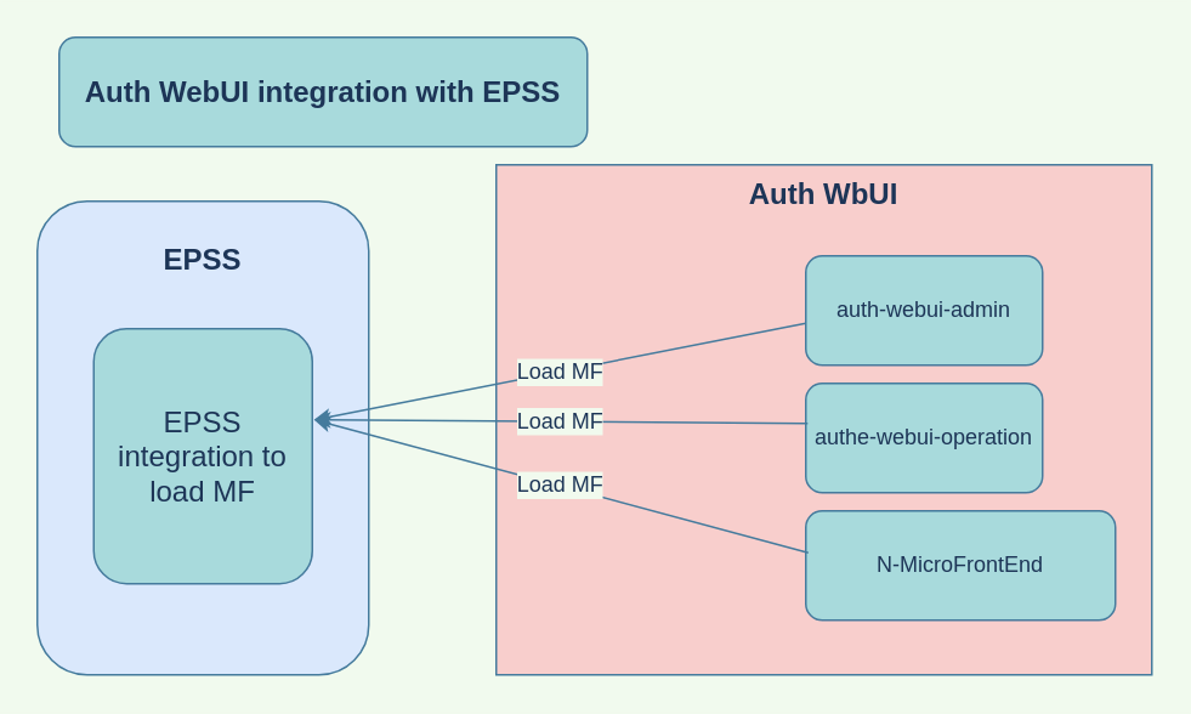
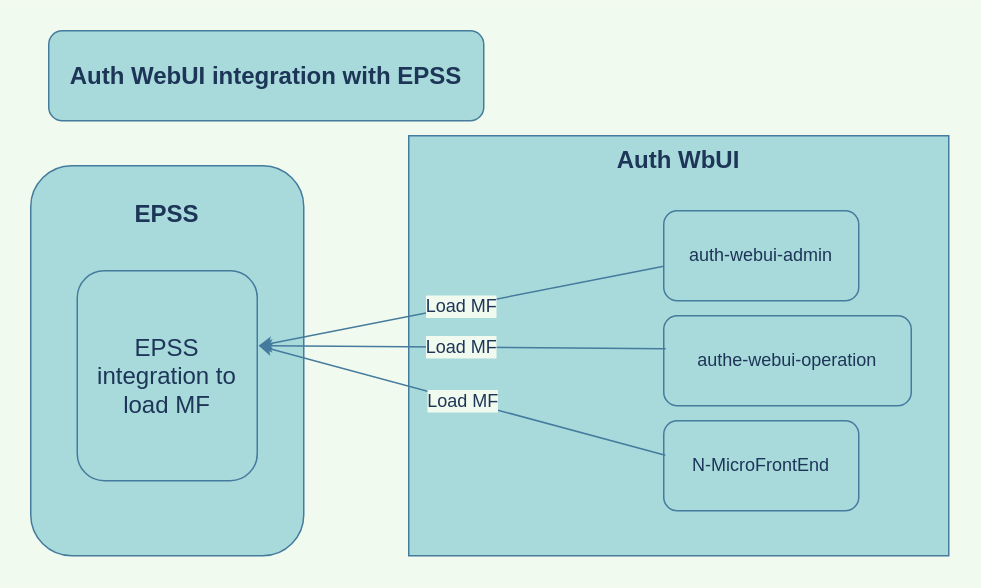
  <mxCell id="0" />
  <mxCell id="1" parent="0" />
  <mxCell id="2" value="Auth WebUI integration with EPSS" style="rounded=1;whiteSpace=wrap;html=1;fontSize=16;fontStyle=1;fillColor=#A8DADC;strokeColor=#457B9D;fontColor=#1D3557;" parent="1" vertex="1"><mxGeometry x="32" y="20" width="290" height="60" as="geometry" /></mxCell>
- <mxCell id="3" value="&lt;p style=&quot;line-height: 120%&quot;&gt;EPSS&lt;/p&gt;" style="rounded=1;whiteSpace=wrap;html=1;fontSize=16;align=center;verticalAlign=top;fontStyle=1;fillColor=#dae8fc;strokeColor=#457B9D;fontColor=#1D3557;" parent="1" vertex="1"><mxGeometry x="20" y="110" width="182" height="260" as="geometry" /></mxCell>
- <mxCell id="4" value="Auth WbUI" style="rounded=1;whiteSpace=wrap;html=1;fontSize=16;arcSize=0;verticalAlign=top;fontStyle=1;fillColor=#f8cecc;strokeColor=#457B9D;fontColor=#1D3557;" parent="1" vertex="1"><mxGeometry x="272" y="90" width="360" height="280" as="geometry" /></mxCell>
+ <mxCell id="3" value="&lt;p style=&quot;line-height: 120%&quot;&gt;EPSS&lt;/p&gt;" style="rounded=1;whiteSpace=wrap;html=1;fontSize=16;align=center;verticalAlign=top;fontStyle=1;fillColor=#A8DADC;strokeColor=#457B9D;fontColor=#1D3557;" parent="1" vertex="1"><mxGeometry x="20" y="110" width="182" height="260" as="geometry" /></mxCell>
+ <mxCell id="4" value="Auth WbUI" style="rounded=1;whiteSpace=wrap;html=1;fontSize=16;arcSize=0;verticalAlign=top;fontStyle=1;fillColor=#A8DADC;strokeColor=#457B9D;fontColor=#1D3557;" parent="1" vertex="1"><mxGeometry x="272" y="90" width="360" height="280" as="geometry" /></mxCell>
  <mxCell id="5" value="EPSS integration to load MF" style="rounded=1;whiteSpace=wrap;html=1;verticalAlign=middle;fontSize=16;fillColor=#A8DADC;strokeColor=#457B9D;fontColor=#1D3557;" vertex="1" parent="1"><mxGeometry x="51" y="180" width="120" height="140" as="geometry" /></mxCell>
  <mxCell id="6" value="auth-webui-admin" style="rounded=1;whiteSpace=wrap;html=1;fontSize=12;verticalAlign=middle;fillColor=#A8DADC;strokeColor=#457B9D;fontColor=#1D3557;" vertex="1" parent="1"><mxGeometry x="442" y="140" width="130" height="60" as="geometry" /></mxCell>
- <mxCell id="7" value="authe-webui-operation" style="rounded=1;whiteSpace=wrap;html=1;fontSize=12;verticalAlign=middle;fillColor=#A8DADC;strokeColor=#457B9D;fontColor=#1D3557;" vertex="1" parent="1"><mxGeometry x="442" y="210" width="130" height="60" as="geometry" /></mxCell>
- <mxCell id="8" value="N-MicroFrontEnd" style="rounded=1;whiteSpace=wrap;html=1;fontSize=12;verticalAlign=middle;fillColor=#A8DADC;strokeColor=#457B9D;fontColor=#1D3557;" vertex="1" parent="1"><mxGeometry x="442" y="280" width="170" height="60" as="geometry" /></mxCell>
+ <mxCell id="7" value="authe-webui-operation" style="rounded=1;whiteSpace=wrap;html=1;fontSize=12;verticalAlign=middle;fillColor=#A8DADC;strokeColor=#457B9D;fontColor=#1D3557;" vertex="1" parent="1"><mxGeometry x="442" y="210" width="165" height="60" as="geometry" /></mxCell>
+ <mxCell id="8" value="N-MicroFrontEnd" style="rounded=1;whiteSpace=wrap;html=1;fontSize=12;verticalAlign=middle;fillColor=#A8DADC;strokeColor=#457B9D;fontColor=#1D3557;" vertex="1" parent="1"><mxGeometry x="442" y="280" width="130" height="60" as="geometry" /></mxCell>
  <mxCell id="9" value="Load MF" style="endArrow=classic;html=1;fontSize=12;exitX=0.008;exitY=0.367;exitDx=0;exitDy=0;exitPerimeter=0;labelBackgroundColor=#F1FAEE;strokeColor=#457B9D;fontColor=#1D3557;" edge="1" parent="1" source="7"><mxGeometry width="50" height="50" relative="1" as="geometry"><mxPoint x="362" y="230" as="sourcePoint" /><mxPoint x="172" y="230" as="targetPoint" /></mxGeometry></mxCell>
  <mxCell id="10" value="Load MF" style="endArrow=classic;html=1;fontSize=12;labelBackgroundColor=#F1FAEE;strokeColor=#457B9D;fontColor=#1D3557;" edge="1" parent="1"><mxGeometry width="50" height="50" relative="1" as="geometry"><mxPoint x="442" y="177" as="sourcePoint" /><mxPoint x="172" y="230" as="targetPoint" /></mxGeometry></mxCell>
  <mxCell id="11" value="Load MF" style="endArrow=classic;html=1;fontSize=12;exitX=0.008;exitY=0.383;exitDx=0;exitDy=0;exitPerimeter=0;labelBackgroundColor=#F1FAEE;strokeColor=#457B9D;fontColor=#1D3557;" edge="1" parent="1" source="8"><mxGeometry width="50" height="50" relative="1" as="geometry"><mxPoint x="362" y="230" as="sourcePoint" /><mxPoint x="172" y="230" as="targetPoint" /></mxGeometry></mxCell>
